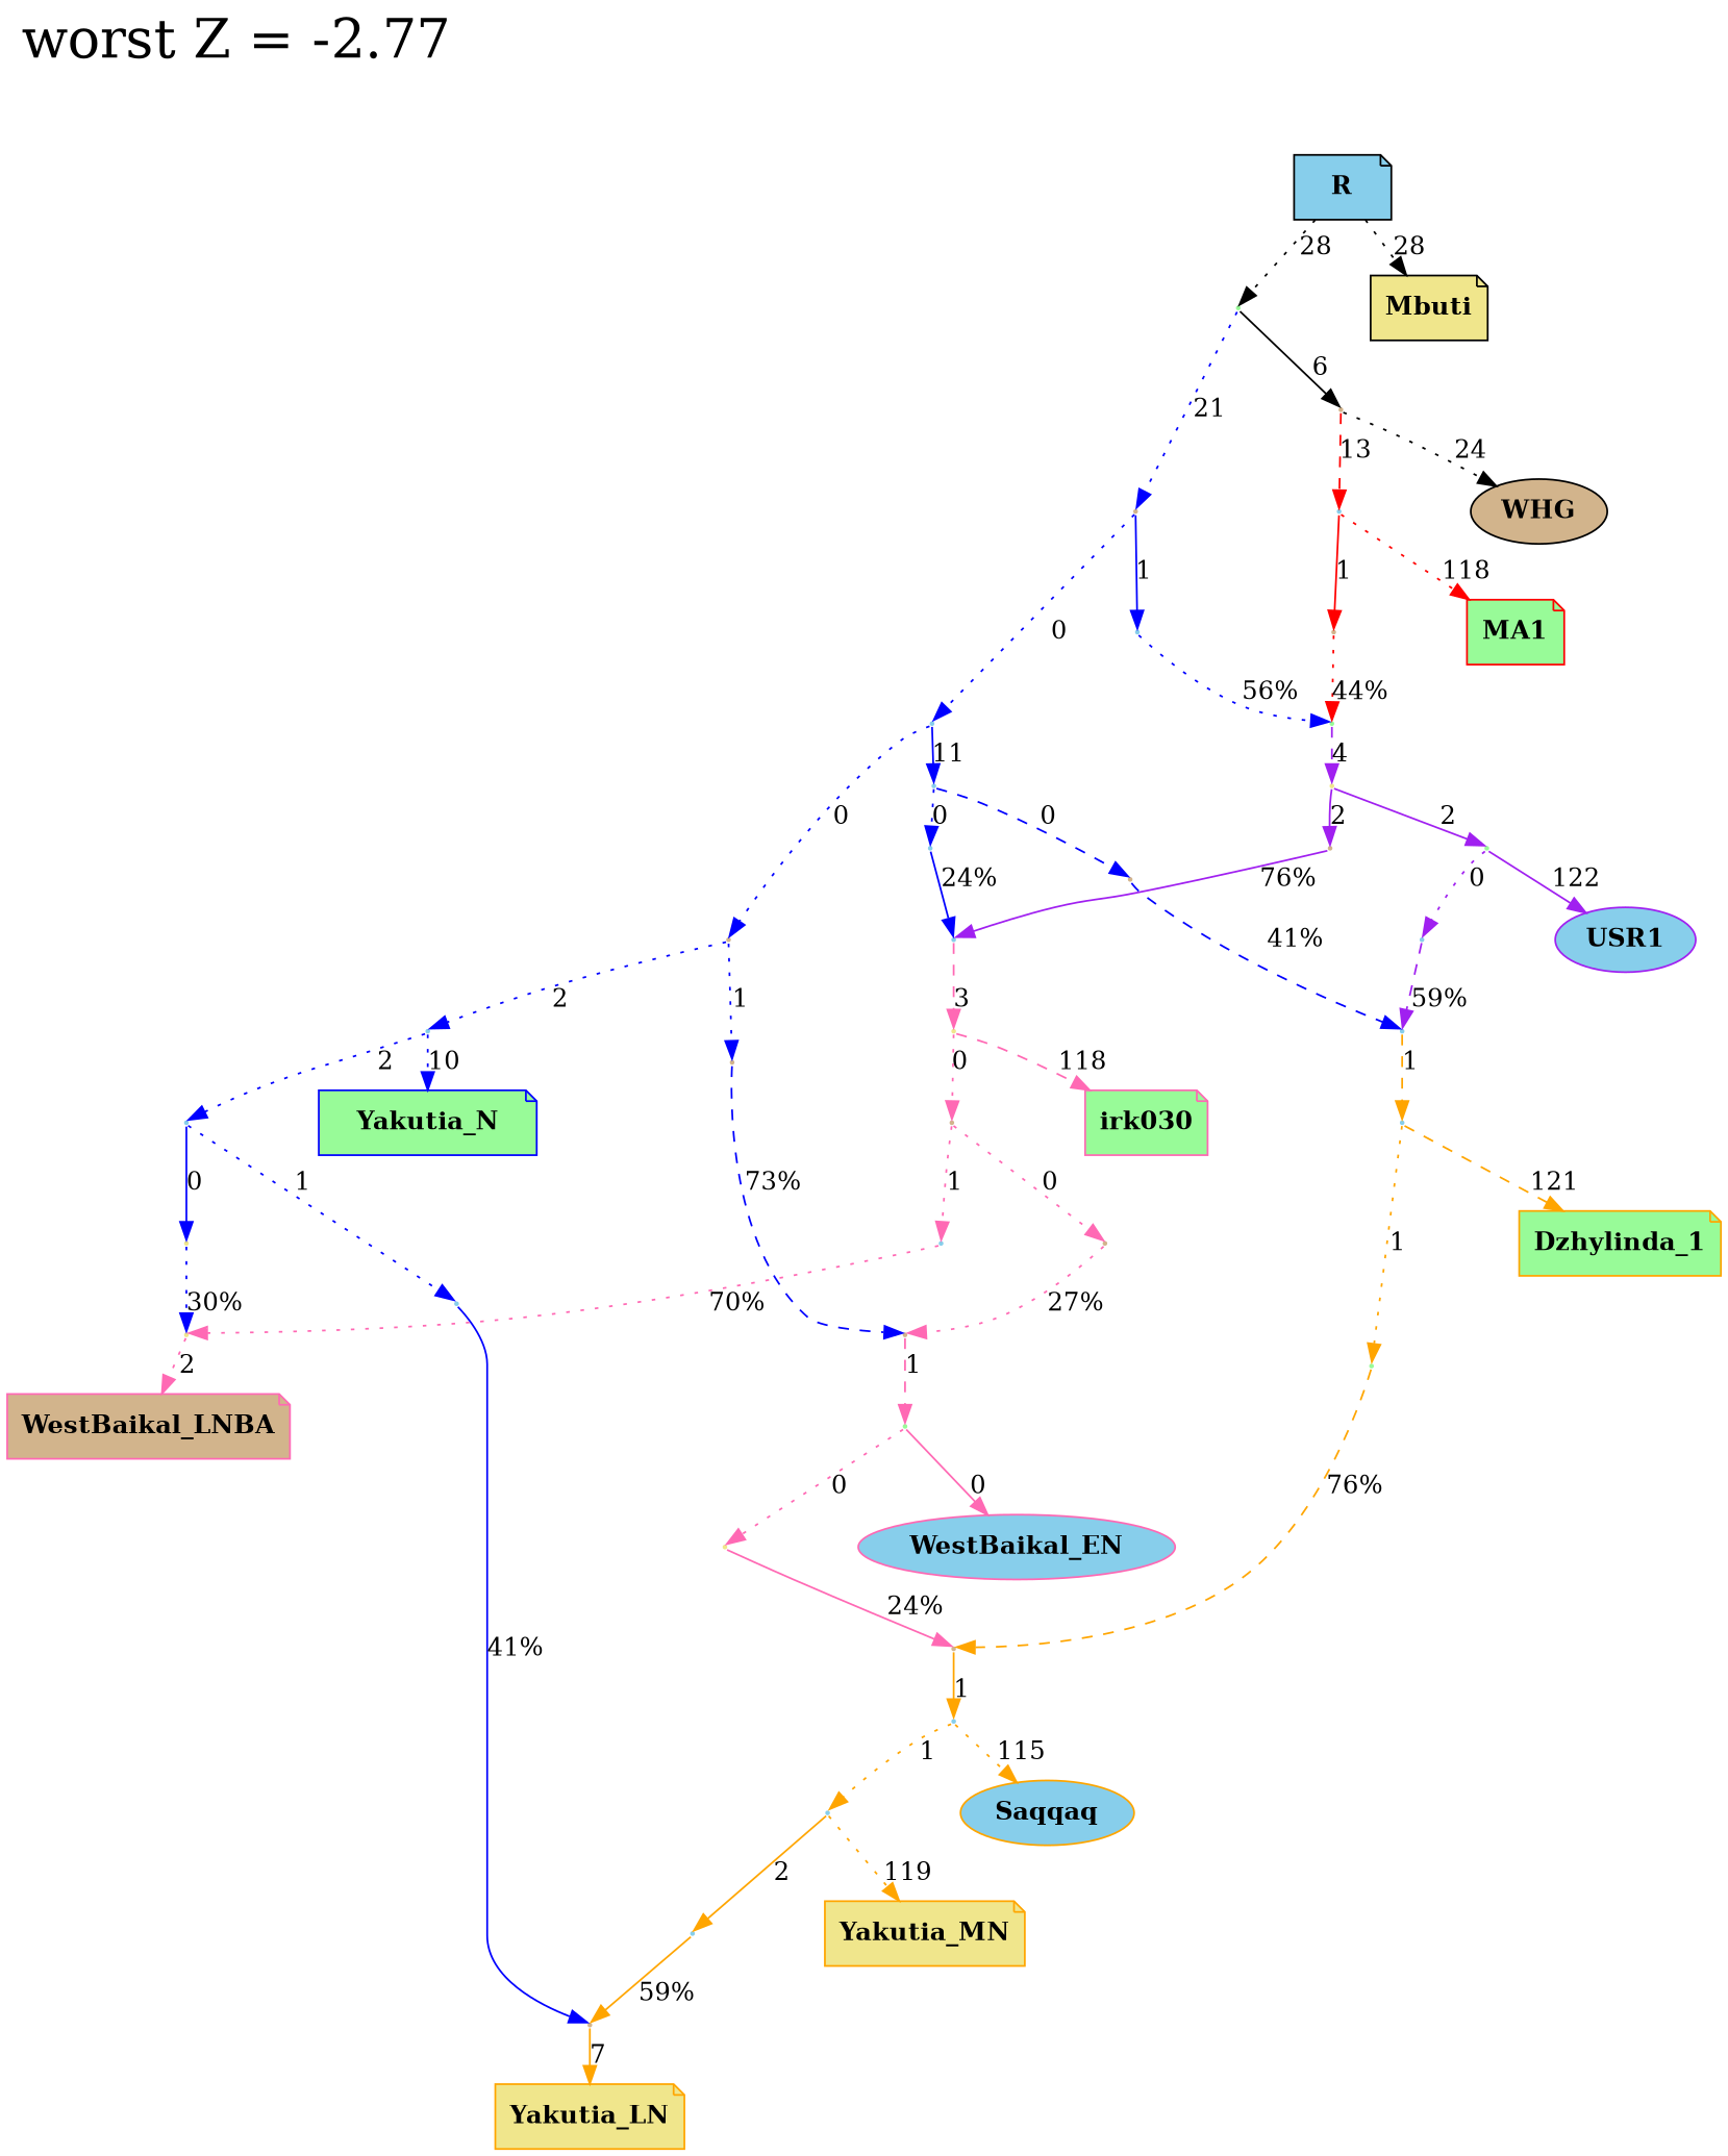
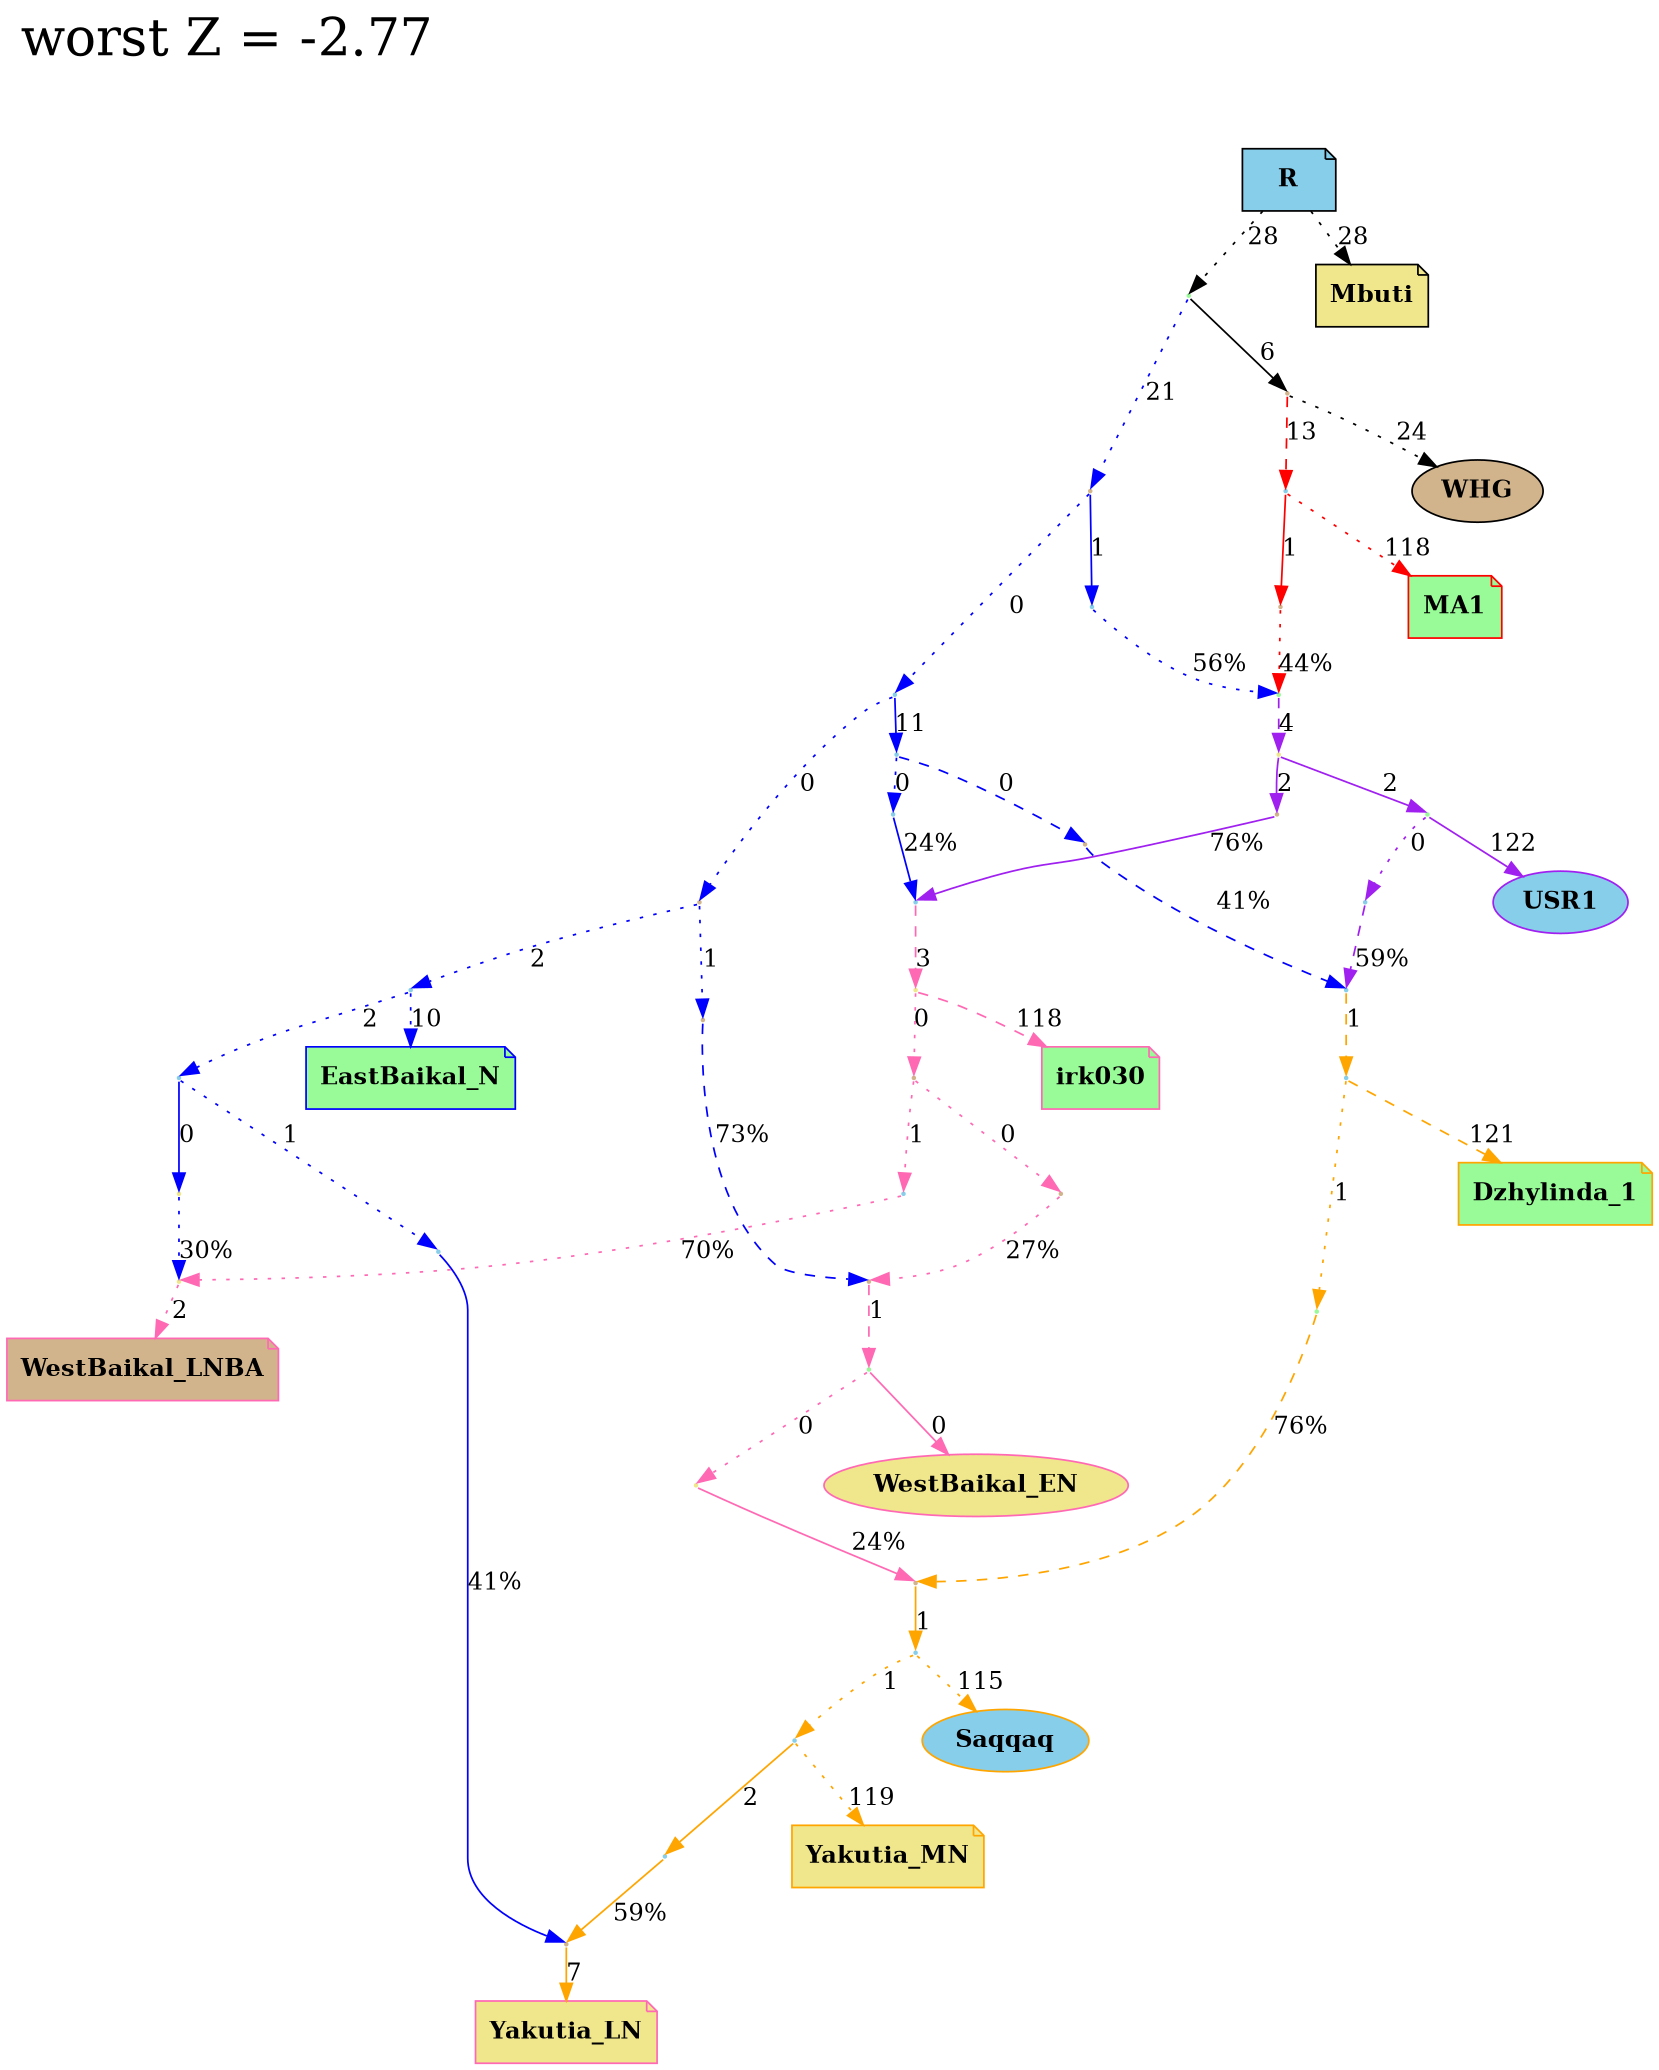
  digraph {
    fontsize=30
    label="worst Z = -2.77"
    labeljust=l
    labelloc=t
    nodesep=1
    ranksep=0.02
    node [color=white fillcolor=skyblue shape=point style=filled]
    edge [color=blue style=dotted]
    admix6 [fillcolor=tan]
    Saqqaq_0
    admix7_3
    Saqqaq [color=orange1 fontname="times-bold" shape=ellipse]
    admix1 [fillcolor=palegreen]
    admix2_3 [fillcolor=khaki]
    admix2_4 [fillcolor=tan]
    admix3_3 [fillcolor=palegreen]
    admix7_4
    Yakutia_MN [color=orange1 fillcolor=khaki fontname="times-bold" shape=note]
    ANA0 [fillcolor=tan]
    admix2_1
    ANA0_1
    admix5_1 [fillcolor=tan]
    admix3_1
    admix6_2 [fillcolor=palegreen]
    admix6_1
    Dzhylinda_1 [color=orange1 fillcolor=palegreen fontname="times-bold" shape=note]
    admix7 [fillcolor=tan]
    admix2
    admix3_4
    n22 [color=purple fontname="times-bold" label=USR1 shape=ellipse]
    admix3
    admix4_1
    admix5_2 [fillcolor=tan]
    admix7_1
-   n27 [color=blue fillcolor=palegreen fontname="times-bold" label=Yakutia_N shape=note]
+   n27 [color=blue fillcolor=palegreen fontname="times-bold" label=EastBaikal_N shape=note]
    admix5 [fillcolor=tan]
    admix4 [fillcolor=khaki]
    WestBaikal_LNBA [color=hotpink fillcolor=tan fontname="times-bold" shape=note]
    admix2_2
    admix3_2 [fillcolor=tan]
    admix4_2 [fillcolor=khaki]
    admix7_2
    admix6_3 [fillcolor=palegreen]
    admix6_4 [fillcolor=khaki]
-   n37 [color=hotpink fontname="times-bold" label=WestBaikal_EN shape=ellipse]
+   n37 [color=hotpink fillcolor=khaki fontname="times-bold" label=WestBaikal_EN shape=ellipse]
    ANE1_1 [fillcolor=tan]
    ANE1
    n40 [color=red fillcolor=palegreen fontname="times-bold" label=MA1 shape=note]
-   Yakutia_LN [color=orange1 fillcolor=khaki fontname="times-bold" shape=note]
+   Yakutia_LN [color=hotpink fillcolor=khaki fontname="times-bold" shape=note]
    admix4_3 [fillcolor=khaki]
    admix5_3 [fillcolor=tan]
    n44 [color=hotpink fillcolor=palegreen fontname="times-bold" label=irk030 shape=note]
    admix4_4
    admix5_4 [fillcolor=tan]
    NAF [fillcolor=palegreen]
    ANE0 [fillcolor=tan]
    WHG [fillcolor=tan fontname="times-bold" shape=ellipse color=""]
    R [fontname="times-bold" shape=note color=""]
    Mbuti [fillcolor=khaki fontname="times-bold" shape=note color=""]
    admix6 -> Saqqaq_0 [color=orange1 label=1 style=solid]
    Saqqaq_0 -> admix7_3 [color=orange1 label=1]
    Saqqaq_0 -> Saqqaq [color=orange1 label=115]
    admix7_3 -> admix7_4 [color=orange1 label=2 style=solid]
    admix7_3 -> Yakutia_MN [color=orange1 label=119]
    admix1 -> admix2_3 [color=purple label=4 style=dashed]
    admix2_3 -> admix2_4 [color=purple label=2 style=solid]
    admix2_3 -> admix3_3 [color=purple label=2 style=solid]
    admix2_4 -> admix2 [color=purple label="76%" style=solid]
    admix3_3 -> admix3_4 [color=purple label=0]
    admix3_3 -> n22 [color=purple label=122 style=solid]
    admix7_4 -> admix7 [color=orange1 label="59%" style=solid]
    ANA0 -> admix2_1 [label=0]
    ANA0 -> ANA0_1 [label=1 style=solid]
    admix2_1 -> admix5_1 [label=0]
    admix2_1 -> admix3_1 [label=11 style=solid]
    ANA0_1 -> admix1 [label="56%"]
    admix5_1 -> admix4_1 [label=2]
    admix5_1 -> admix5_2 [label=1]
    admix3_1 -> admix2_2 [label=0]
    admix3_1 -> admix3_2 [label=0 style=dashed]
    admix6_2 -> admix6 [color=orange1 label="76%" style=dashed]
    admix6_1 -> admix6_2 [color=orange1 label=1]
    admix6_1 -> Dzhylinda_1 [color=orange1 label=121 style=dashed]
    admix7 -> Yakutia_LN [color=orange1 label=7 style=solid]
    admix2 -> admix4_3 [color=hotpink label=3 style=dashed]
    admix3_4 -> admix3 [color=purple label="59%" style=dashed]
    admix3 -> admix6_1 [color=orange1 label=1 style=dashed]
    admix4_1 -> admix7_1 [label=2]
    admix4_1 -> n27 [label=10]
    admix5_2 -> admix5 [label="73%" style=dashed]
    admix7_1 -> admix4_2 [label=0 style=solid]
    admix7_1 -> admix7_2 [label=1]
    admix5 -> admix6_3 [color=hotpink label=1 style=dashed]
    admix4 -> WestBaikal_LNBA [color=hotpink label=2]
    admix2_2 -> admix2 [label="24%" style=solid]
    admix3_2 -> admix3 [label="41%" style=dashed]
    admix4_2 -> admix4 [label="30%"]
    admix7_2 -> admix7 [label="41%" style=solid]
    admix6_3 -> admix6_4 [color=hotpink label=0]
    admix6_3 -> n37 [color=hotpink label=0 style=solid]
    admix6_4 -> admix6 [color=hotpink label="24%" style=solid]
    ANE1_1 -> admix1 [color=red label="44%"]
    ANE1 -> ANE1_1 [color=red label=1 style=solid]
    ANE1 -> n40 [color=red label=118]
    admix4_3 -> admix5_3 [color=hotpink label=0]
    admix4_3 -> n44 [color=hotpink label=118 style=dashed]
    admix5_3 -> admix4_4 [color=hotpink label=1]
    admix5_3 -> admix5_4 [color=hotpink label=0]
    admix4_4 -> admix4 [color=hotpink label="70%"]
    admix5_4 -> admix5 [color=hotpink label="27%"]
    NAF -> ANA0 [label=21]
    NAF -> ANE0 [label=6 style=solid color=""]
    ANE0 -> ANE1 [color=red label=13 style=dashed]
    ANE0 -> WHG [label=24 color=""]
    R -> NAF [label=28 color=""]
    R -> Mbuti [label=28 color=""]
  }
